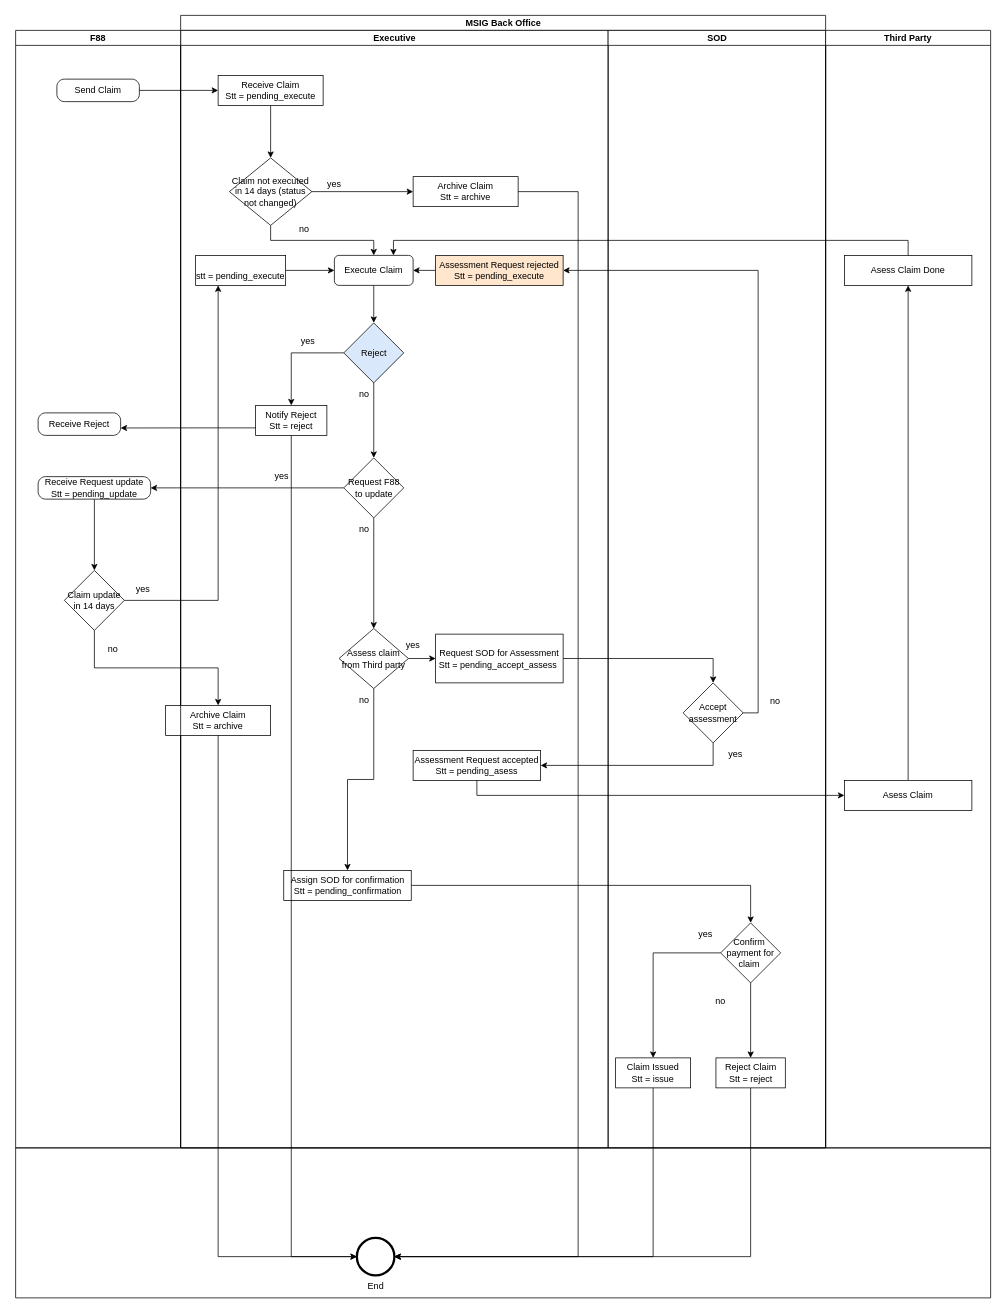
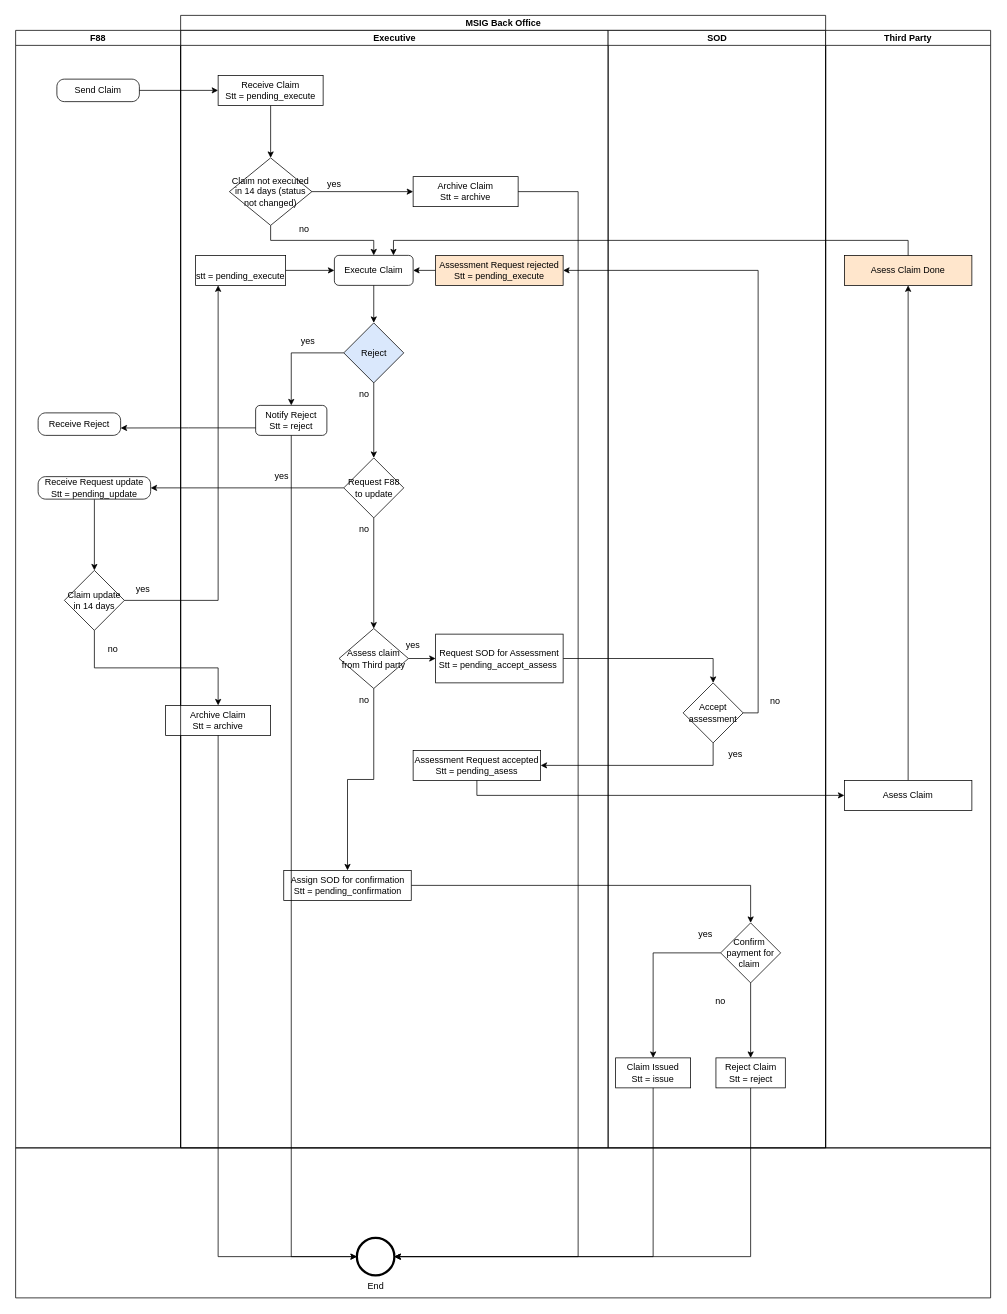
  <mxCell id="0" />
  <mxCell id="1" parent="0" />
  <mxCell id="2" value="MSIG Back Office" style="swimlane;html=1;childLayout=stackLayout;resizeParent=1;resizeParentMax=0;startSize=20;" vertex="1" parent="1"><mxGeometry x="240" y="20" width="860" height="1510" as="geometry"><mxRectangle x="240" y="60" width="70" height="30" as="alternateBounds" /></mxGeometry></mxCell>
  <mxCell id="3" style="edgeStyle=orthogonalEdgeStyle;rounded=0;orthogonalLoop=1;jettySize=auto;html=1;exitX=1;exitY=0.5;exitDx=0;exitDy=0;entryX=0.5;entryY=0;entryDx=0;entryDy=0;" edge="1" parent="2" source="22" target="42"><mxGeometry relative="1" as="geometry" /></mxCell>
  <mxCell id="4" style="edgeStyle=orthogonalEdgeStyle;rounded=0;orthogonalLoop=1;jettySize=auto;html=1;entryX=1;entryY=0.5;entryDx=0;entryDy=0;exitX=1;exitY=0.5;exitDx=0;exitDy=0;" edge="1" parent="2" source="42" target="25"><mxGeometry relative="1" as="geometry"><mxPoint x="750" y="680" as="sourcePoint" /><Array as="points"><mxPoint x="770" y="930" /><mxPoint x="770" y="340" /></Array></mxGeometry></mxCell>
  <mxCell id="5" style="edgeStyle=orthogonalEdgeStyle;rounded=0;orthogonalLoop=1;jettySize=auto;html=1;exitX=0.5;exitY=1;exitDx=0;exitDy=0;entryX=1;entryY=0.5;entryDx=0;entryDy=0;" edge="1" parent="2" source="42" target="26"><mxGeometry relative="1" as="geometry" /></mxCell>
  <mxCell id="6" style="edgeStyle=orthogonalEdgeStyle;rounded=0;orthogonalLoop=1;jettySize=auto;html=1;exitX=1;exitY=0.5;exitDx=0;exitDy=0;entryX=0.5;entryY=0;entryDx=0;entryDy=0;" edge="1" parent="2" source="28" target="45"><mxGeometry relative="1" as="geometry" /></mxCell>
  <mxCell id="7" value="Executive" style="swimlane;html=1;startSize=20;" vertex="1" parent="2"><mxGeometry y="20" width="570" height="1490" as="geometry" /></mxCell>
  <mxCell id="8" style="edgeStyle=orthogonalEdgeStyle;rounded=0;orthogonalLoop=1;jettySize=auto;html=1;exitX=1;exitY=0.5;exitDx=0;exitDy=0;entryX=0;entryY=0.5;entryDx=0;entryDy=0;" edge="1" parent="7" source="10" target="13"><mxGeometry relative="1" as="geometry" /></mxCell>
  <mxCell id="9" style="edgeStyle=orthogonalEdgeStyle;rounded=0;orthogonalLoop=1;jettySize=auto;html=1;exitX=0.5;exitY=1;exitDx=0;exitDy=0;entryX=0.5;entryY=0;entryDx=0;entryDy=0;" edge="1" parent="7" source="10" target="15"><mxGeometry relative="1" as="geometry" /></mxCell>
  <mxCell id="10" value="Claim not executed in 14 days (status not changed)" style="rhombus;whiteSpace=wrap;html=1;" vertex="1" parent="7"><mxGeometry x="65" y="170" width="110" height="90" as="geometry" /></mxCell>
  <mxCell id="11" style="edgeStyle=orthogonalEdgeStyle;rounded=0;orthogonalLoop=1;jettySize=auto;html=1;exitX=0.5;exitY=1;exitDx=0;exitDy=0;entryX=0.5;entryY=0;entryDx=0;entryDy=0;" edge="1" parent="7" source="12" target="10"><mxGeometry relative="1" as="geometry" /></mxCell>
  <mxCell id="12" value="Receive Claim&lt;br&gt;Stt = pending_execute" style="rounded=0;whiteSpace=wrap;html=1;" vertex="1" parent="7"><mxGeometry x="50" y="60" width="140" height="40" as="geometry" /></mxCell>
  <mxCell id="13" value="Archive Claim&lt;br&gt;Stt = archive" style="rounded=0;whiteSpace=wrap;html=1;" vertex="1" parent="7"><mxGeometry x="310" y="195" width="140" height="40" as="geometry" /></mxCell>
  <mxCell id="14" value="yes" style="text;html=1;strokeColor=none;fillColor=none;align=center;verticalAlign=middle;whiteSpace=wrap;rounded=0;" vertex="1" parent="7"><mxGeometry x="175" y="190" width="60" height="30" as="geometry" /></mxCell>
  <mxCell id="15" value="Execute Claim" style="whiteSpace=wrap;html=1;rounded=1;" vertex="1" parent="7"><mxGeometry x="205" y="300" width="105" height="40" as="geometry" /></mxCell>
  <mxCell id="16" value="no" style="text;html=1;strokeColor=none;fillColor=none;align=center;verticalAlign=middle;whiteSpace=wrap;rounded=0;" vertex="1" parent="7"><mxGeometry x="135" y="250" width="60" height="30" as="geometry" /></mxCell>
  <mxCell id="17" value="yes" style="text;html=1;strokeColor=none;fillColor=none;align=center;verticalAlign=middle;whiteSpace=wrap;rounded=0;" vertex="1" parent="7"><mxGeometry x="140" y="400" width="60" height="30" as="geometry" /></mxCell>
- <mxCell id="18" value="Notify Reject&lt;br&gt;Stt = reject" style="rounded=0;whiteSpace=wrap;html=1;" vertex="1" parent="7"><mxGeometry x="100" y="500" width="95" height="40" as="geometry" /></mxCell>
+ <mxCell id="18" value="Notify Reject&lt;br&gt;Stt = reject" style="whiteSpace=wrap;html=1;rounded=1;" vertex="1" parent="7"><mxGeometry x="100" y="500" width="95" height="40" as="geometry" /></mxCell>
  <mxCell id="19" style="edgeStyle=orthogonalEdgeStyle;rounded=0;orthogonalLoop=1;jettySize=auto;html=1;exitX=1;exitY=0.5;exitDx=0;exitDy=0;entryX=0;entryY=0.5;entryDx=0;entryDy=0;" edge="1" parent="7" source="21" target="22"><mxGeometry relative="1" as="geometry" /></mxCell>
  <mxCell id="20" style="edgeStyle=orthogonalEdgeStyle;rounded=0;orthogonalLoop=1;jettySize=auto;html=1;exitX=0.5;exitY=1;exitDx=0;exitDy=0;" edge="1" parent="7" source="21" target="28"><mxGeometry relative="1" as="geometry" /></mxCell>
  <mxCell id="21" value="Assess claim&lt;br&gt;from Third party" style="rhombus;whiteSpace=wrap;html=1;rounded=0;" vertex="1" parent="7"><mxGeometry x="211.25" y="797.5" width="92.5" height="80" as="geometry" /></mxCell>
  <mxCell id="22" value="Request SOD for Assessment&lt;br&gt;Stt = pending_accept_assess&amp;nbsp;" style="rounded=0;whiteSpace=wrap;html=1;" vertex="1" parent="7"><mxGeometry x="340" y="805" width="170" height="65" as="geometry" /></mxCell>
  <mxCell id="23" value="yes" style="text;html=1;strokeColor=none;fillColor=none;align=center;verticalAlign=middle;whiteSpace=wrap;rounded=0;" vertex="1" parent="7"><mxGeometry x="280" y="805" width="60" height="30" as="geometry" /></mxCell>
  <mxCell id="24" style="edgeStyle=orthogonalEdgeStyle;rounded=0;orthogonalLoop=1;jettySize=auto;html=1;exitX=0;exitY=0.5;exitDx=0;exitDy=0;entryX=1;entryY=0.5;entryDx=0;entryDy=0;" edge="1" parent="7" source="25" target="15"><mxGeometry relative="1" as="geometry" /></mxCell>
  <mxCell id="25" value="Assessment Request rejected&lt;br&gt;Stt = pending_execute" style="rounded=0;whiteSpace=wrap;html=1;fillColor=#ffe6cc;" vertex="1" parent="7"><mxGeometry x="340" y="300" width="170" height="40" as="geometry" /></mxCell>
  <mxCell id="26" value="Assessment Request accepted&lt;br&gt;Stt = pending_asess" style="rounded=0;whiteSpace=wrap;html=1;" vertex="1" parent="7"><mxGeometry x="310" y="960" width="170" height="40" as="geometry" /></mxCell>
  <mxCell id="27" value="no" style="text;html=1;strokeColor=none;fillColor=none;align=center;verticalAlign=middle;whiteSpace=wrap;rounded=0;" vertex="1" parent="7"><mxGeometry x="215" y="470" width="60" height="30" as="geometry" /></mxCell>
  <mxCell id="28" value="Assign SOD for confirmation&lt;br&gt;Stt = pending_confirmation" style="rounded=0;whiteSpace=wrap;html=1;" vertex="1" parent="7"><mxGeometry x="137.5" y="1120" width="170" height="40" as="geometry" /></mxCell>
  <mxCell id="29" value="no" style="text;html=1;strokeColor=none;fillColor=none;align=center;verticalAlign=middle;whiteSpace=wrap;rounded=0;" vertex="1" parent="7"><mxGeometry x="215" y="877.5" width="60" height="30" as="geometry" /></mxCell>
  <mxCell id="30" style="edgeStyle=orthogonalEdgeStyle;rounded=0;orthogonalLoop=1;jettySize=auto;html=1;exitX=0.5;exitY=1;exitDx=0;exitDy=0;entryX=0.5;entryY=0;entryDx=0;entryDy=0;" edge="1" parent="7" source="31" target="21"><mxGeometry relative="1" as="geometry" /></mxCell>
  <mxCell id="31" value="Request F88 to update" style="rhombus;whiteSpace=wrap;html=1;" vertex="1" parent="7"><mxGeometry x="217.5" y="570" width="80" height="80" as="geometry" /></mxCell>
  <mxCell id="32" value="no" style="text;html=1;strokeColor=none;fillColor=none;align=center;verticalAlign=middle;whiteSpace=wrap;rounded=0;" vertex="1" parent="7"><mxGeometry x="215" y="650" width="60" height="30" as="geometry" /></mxCell>
  <mxCell id="33" value="yes" style="text;html=1;strokeColor=none;fillColor=none;align=center;verticalAlign=middle;whiteSpace=wrap;rounded=0;" vertex="1" parent="7"><mxGeometry x="105" y="580" width="60" height="30" as="geometry" /></mxCell>
  <mxCell id="34" style="edgeStyle=orthogonalEdgeStyle;rounded=0;orthogonalLoop=1;jettySize=auto;html=1;exitX=1;exitY=0.5;exitDx=0;exitDy=0;entryX=0;entryY=0.5;entryDx=0;entryDy=0;" edge="1" parent="7" source="35" target="15"><mxGeometry relative="1" as="geometry" /></mxCell>
  <mxCell id="35" value="&amp;nbsp;&lt;br&gt;stt = pending_execute" style="rounded=0;whiteSpace=wrap;html=1;" vertex="1" parent="7"><mxGeometry x="20" y="300" width="120" height="40" as="geometry" /></mxCell>
  <mxCell id="36" value="Archive Claim&lt;br&gt;Stt = archive" style="rounded=0;whiteSpace=wrap;html=1;" vertex="1" parent="7"><mxGeometry x="-20" y="900" width="140" height="40" as="geometry" /></mxCell>
  <mxCell id="37" value="Reject" style="rhombus;whiteSpace=wrap;html=1;rounded=0;fillColor=#dae8fc;" vertex="1" parent="7"><mxGeometry x="217.5" y="390" width="80" height="80" as="geometry" /></mxCell>
  <mxCell id="38" value="" style="edgeStyle=orthogonalEdgeStyle;rounded=0;orthogonalLoop=1;jettySize=auto;html=1;" edge="1" parent="7" source="15" target="37"><mxGeometry relative="1" as="geometry" /></mxCell>
  <mxCell id="39" style="edgeStyle=orthogonalEdgeStyle;rounded=0;orthogonalLoop=1;jettySize=auto;html=1;exitX=0;exitY=0.5;exitDx=0;exitDy=0;entryX=0.5;entryY=0;entryDx=0;entryDy=0;" edge="1" parent="7" source="37" target="18"><mxGeometry relative="1" as="geometry" /></mxCell>
  <mxCell id="40" style="edgeStyle=orthogonalEdgeStyle;rounded=0;orthogonalLoop=1;jettySize=auto;html=1;exitX=0.5;exitY=1;exitDx=0;exitDy=0;entryX=0.5;entryY=0;entryDx=0;entryDy=0;" edge="1" parent="7" source="37" target="31"><mxGeometry relative="1" as="geometry" /></mxCell>
  <mxCell id="41" value="SOD" style="swimlane;html=1;startSize=20;" vertex="1" parent="2"><mxGeometry x="570" y="20" width="290" height="1490" as="geometry"><mxRectangle x="240" y="20" width="40" height="460" as="alternateBounds" /></mxGeometry></mxCell>
  <mxCell id="42" value="Accept assessment" style="rhombus;whiteSpace=wrap;html=1;" vertex="1" parent="41"><mxGeometry x="100" y="870" width="80" height="80" as="geometry" /></mxCell>
  <mxCell id="43" value="yes" style="text;html=1;strokeColor=none;fillColor=none;align=center;verticalAlign=middle;whiteSpace=wrap;rounded=0;" vertex="1" parent="41"><mxGeometry x="140" y="950" width="60" height="30" as="geometry" /></mxCell>
  <mxCell id="44" value="no" style="text;html=1;strokeColor=none;fillColor=none;align=center;verticalAlign=middle;whiteSpace=wrap;rounded=0;" vertex="1" parent="41"><mxGeometry x="192.5" y="880" width="60" height="30" as="geometry" /></mxCell>
  <mxCell id="45" value="Confirm&amp;nbsp;&lt;br&gt;payment for claim&amp;nbsp;" style="rhombus;whiteSpace=wrap;html=1;" vertex="1" parent="41"><mxGeometry x="150" y="1190" width="80" height="80" as="geometry" /></mxCell>
  <mxCell id="46" value="no" style="text;html=1;strokeColor=none;fillColor=none;align=center;verticalAlign=middle;whiteSpace=wrap;rounded=0;" vertex="1" parent="41"><mxGeometry x="120" y="1280" width="60" height="30" as="geometry" /></mxCell>
  <mxCell id="47" value="yes" style="text;html=1;strokeColor=none;fillColor=none;align=center;verticalAlign=middle;whiteSpace=wrap;rounded=0;" vertex="1" parent="41"><mxGeometry x="100" y="1190" width="60" height="30" as="geometry" /></mxCell>
  <mxCell id="48" value="Reject Claim&lt;br&gt;Stt = reject" style="rounded=0;whiteSpace=wrap;html=1;" vertex="1" parent="41"><mxGeometry x="143.75" y="1370" width="92.5" height="40" as="geometry" /></mxCell>
  <mxCell id="49" style="edgeStyle=orthogonalEdgeStyle;rounded=0;orthogonalLoop=1;jettySize=auto;html=1;exitX=0.5;exitY=1;exitDx=0;exitDy=0;entryX=0.5;entryY=0;entryDx=0;entryDy=0;" edge="1" parent="41" source="45" target="48"><mxGeometry relative="1" as="geometry" /></mxCell>
  <mxCell id="50" value="Claim Issued&lt;br&gt;Stt = issue" style="rounded=0;whiteSpace=wrap;html=1;" vertex="1" parent="41"><mxGeometry x="10" y="1370" width="100" height="40" as="geometry" /></mxCell>
  <mxCell id="51" style="edgeStyle=orthogonalEdgeStyle;rounded=0;orthogonalLoop=1;jettySize=auto;html=1;exitX=0;exitY=0.5;exitDx=0;exitDy=0;entryX=0.5;entryY=0;entryDx=0;entryDy=0;" edge="1" parent="41" source="45" target="50"><mxGeometry relative="1" as="geometry" /></mxCell>
  <mxCell id="52" value="Third Party" style="swimlane;startSize=20;" vertex="1" parent="1"><mxGeometry x="1100" y="40" width="220" height="1490" as="geometry" /></mxCell>
  <mxCell id="53" style="edgeStyle=orthogonalEdgeStyle;rounded=0;orthogonalLoop=1;jettySize=auto;html=1;exitX=0.5;exitY=0;exitDx=0;exitDy=0;entryX=0.5;entryY=1;entryDx=0;entryDy=0;" edge="1" parent="52" source="54" target="55"><mxGeometry relative="1" as="geometry" /></mxCell>
  <mxCell id="54" value="Asess Claim" style="rounded=0;whiteSpace=wrap;html=1;" vertex="1" parent="52"><mxGeometry x="25" y="1000" width="170" height="40" as="geometry" /></mxCell>
- <mxCell id="55" value="Asess Claim Done" style="rounded=0;whiteSpace=wrap;html=1;" vertex="1" parent="52"><mxGeometry x="25" y="300" width="170" height="40" as="geometry" /></mxCell>
+ <mxCell id="55" value="Asess Claim Done" style="rounded=0;whiteSpace=wrap;html=1;fillColor=#ffe6cc;" vertex="1" parent="52"><mxGeometry x="25" y="300" width="170" height="40" as="geometry" /></mxCell>
  <mxCell id="56" value="F88" style="swimlane;startSize=20;" vertex="1" parent="1"><mxGeometry x="20" y="40" width="220" height="1490" as="geometry" /></mxCell>
  <mxCell id="57" value="Send Claim" style="points=[[0.25,0,0],[0.5,0,0],[0.75,0,0],[1,0.25,0],[1,0.5,0],[1,0.75,0],[0.75,1,0],[0.5,1,0],[0.25,1,0],[0,0.75,0],[0,0.5,0],[0,0.25,0]];shape=mxgraph.bpmn.task;whiteSpace=wrap;rectStyle=rounded;size=10;taskMarker=abstract;" vertex="1" parent="56"><mxGeometry x="55" y="65" width="110" height="30" as="geometry" /></mxCell>
  <mxCell id="58" value="Receive Reject" style="points=[[0.25,0,0],[0.5,0,0],[0.75,0,0],[1,0.25,0],[1,0.5,0],[1,0.75,0],[0.75,1,0],[0.5,1,0],[0.25,1,0],[0,0.75,0],[0,0.5,0],[0,0.25,0]];shape=mxgraph.bpmn.task;whiteSpace=wrap;rectStyle=rounded;size=10;taskMarker=abstract;" vertex="1" parent="56"><mxGeometry x="30" y="510" width="110" height="30" as="geometry" /></mxCell>
  <mxCell id="59" style="edgeStyle=orthogonalEdgeStyle;rounded=0;orthogonalLoop=1;jettySize=auto;html=1;exitX=0.5;exitY=1;exitDx=0;exitDy=0;exitPerimeter=0;" edge="1" parent="56" source="60" target="61"><mxGeometry relative="1" as="geometry" /></mxCell>
  <mxCell id="60" value="Receive Request update&#10;Stt = pending_update" style="points=[[0.25,0,0],[0.5,0,0],[0.75,0,0],[1,0.25,0],[1,0.5,0],[1,0.75,0],[0.75,1,0],[0.5,1,0],[0.25,1,0],[0,0.75,0],[0,0.5,0],[0,0.25,0]];shape=mxgraph.bpmn.task;whiteSpace=wrap;rectStyle=rounded;size=10;taskMarker=abstract;" vertex="1" parent="56"><mxGeometry x="30" y="595" width="150" height="30" as="geometry" /></mxCell>
  <mxCell id="61" value="Claim update in 14 days" style="rhombus;whiteSpace=wrap;html=1;" vertex="1" parent="56"><mxGeometry x="65" y="720" width="80" height="80" as="geometry" /></mxCell>
  <mxCell id="62" value="no" style="text;html=1;strokeColor=none;fillColor=none;align=center;verticalAlign=middle;whiteSpace=wrap;rounded=0;" vertex="1" parent="56"><mxGeometry x="100" y="810" width="60" height="30" as="geometry" /></mxCell>
  <mxCell id="63" value="yes" style="text;html=1;strokeColor=none;fillColor=none;align=center;verticalAlign=middle;whiteSpace=wrap;rounded=0;" vertex="1" parent="56"><mxGeometry x="140" y="730" width="60" height="30" as="geometry" /></mxCell>
  <mxCell id="64" style="edgeStyle=orthogonalEdgeStyle;rounded=0;orthogonalLoop=1;jettySize=auto;html=1;exitX=1;exitY=0.5;exitDx=0;exitDy=0;exitPerimeter=0;" edge="1" parent="1" source="57" target="12"><mxGeometry relative="1" as="geometry" /></mxCell>
  <mxCell id="65" style="edgeStyle=orthogonalEdgeStyle;rounded=0;orthogonalLoop=1;jettySize=auto;html=1;exitX=0;exitY=0.75;exitDx=0;exitDy=0;" edge="1" parent="1" source="18"><mxGeometry relative="1" as="geometry"><mxPoint x="160" y="570.143" as="targetPoint" /></mxGeometry></mxCell>
  <mxCell id="66" value="" style="swimlane;startSize=0;" vertex="1" parent="1"><mxGeometry x="20" y="1530" width="1300" height="200" as="geometry" /></mxCell>
  <mxCell id="67" value="End" style="points=[[0.145,0.145,0],[0.5,0,0],[0.855,0.145,0],[1,0.5,0],[0.855,0.855,0],[0.5,1,0],[0.145,0.855,0],[0,0.5,0]];shape=mxgraph.bpmn.event;html=1;verticalLabelPosition=bottom;labelBackgroundColor=#ffffff;verticalAlign=top;align=center;perimeter=ellipsePerimeter;outlineConnect=0;aspect=fixed;outline=end;symbol=terminate2;" vertex="1" parent="66"><mxGeometry x="455" y="120" width="50" height="50" as="geometry" /></mxCell>
  <mxCell id="68" style="edgeStyle=orthogonalEdgeStyle;rounded=0;orthogonalLoop=1;jettySize=auto;html=1;exitX=1;exitY=0.5;exitDx=0;exitDy=0;entryX=1;entryY=0.5;entryDx=0;entryDy=0;entryPerimeter=0;" edge="1" parent="1" source="13" target="67"><mxGeometry relative="1" as="geometry"><Array as="points"><mxPoint x="770" y="255" /><mxPoint x="770" y="1675" /></Array></mxGeometry></mxCell>
  <mxCell id="69" style="edgeStyle=orthogonalEdgeStyle;rounded=0;orthogonalLoop=1;jettySize=auto;html=1;exitX=0.5;exitY=1;exitDx=0;exitDy=0;entryX=0;entryY=0.5;entryDx=0;entryDy=0;entryPerimeter=0;" edge="1" parent="1" source="18" target="67"><mxGeometry relative="1" as="geometry" /></mxCell>
  <mxCell id="70" style="edgeStyle=orthogonalEdgeStyle;rounded=0;orthogonalLoop=1;jettySize=auto;html=1;exitX=0.5;exitY=1;exitDx=0;exitDy=0;entryX=1;entryY=0.5;entryDx=0;entryDy=0;entryPerimeter=0;" edge="1" parent="1" source="48" target="67"><mxGeometry relative="1" as="geometry" /></mxCell>
  <mxCell id="71" style="edgeStyle=orthogonalEdgeStyle;rounded=0;orthogonalLoop=1;jettySize=auto;html=1;exitX=0.5;exitY=1;exitDx=0;exitDy=0;entryX=1;entryY=0.5;entryDx=0;entryDy=0;entryPerimeter=0;" edge="1" parent="1" source="50" target="67"><mxGeometry relative="1" as="geometry"><Array as="points"><mxPoint x="870" y="1675" /></Array></mxGeometry></mxCell>
  <mxCell id="72" style="edgeStyle=orthogonalEdgeStyle;rounded=0;orthogonalLoop=1;jettySize=auto;html=1;exitX=0.5;exitY=1;exitDx=0;exitDy=0;entryX=0;entryY=0.5;entryDx=0;entryDy=0;" edge="1" parent="1" source="26" target="54"><mxGeometry relative="1" as="geometry" /></mxCell>
  <mxCell id="73" style="edgeStyle=orthogonalEdgeStyle;rounded=0;orthogonalLoop=1;jettySize=auto;html=1;exitX=0.5;exitY=0;exitDx=0;exitDy=0;entryX=0.75;entryY=0;entryDx=0;entryDy=0;" edge="1" parent="1" source="55" target="15"><mxGeometry relative="1" as="geometry" /></mxCell>
  <mxCell id="74" style="edgeStyle=orthogonalEdgeStyle;rounded=0;orthogonalLoop=1;jettySize=auto;html=1;exitX=0;exitY=0.5;exitDx=0;exitDy=0;entryX=1;entryY=0.5;entryDx=0;entryDy=0;entryPerimeter=0;" edge="1" parent="1" source="31" target="60"><mxGeometry relative="1" as="geometry" /></mxCell>
  <mxCell id="75" style="edgeStyle=orthogonalEdgeStyle;rounded=0;orthogonalLoop=1;jettySize=auto;html=1;exitX=0.5;exitY=1;exitDx=0;exitDy=0;entryX=0;entryY=0.5;entryDx=0;entryDy=0;entryPerimeter=0;" edge="1" parent="1" source="36" target="67"><mxGeometry relative="1" as="geometry" /></mxCell>
  <mxCell id="76" style="edgeStyle=orthogonalEdgeStyle;rounded=0;orthogonalLoop=1;jettySize=auto;html=1;exitX=1;exitY=0.5;exitDx=0;exitDy=0;entryX=0.25;entryY=1;entryDx=0;entryDy=0;" edge="1" parent="1" source="61" target="35"><mxGeometry relative="1" as="geometry"><Array as="points"><mxPoint x="290" y="800" /></Array></mxGeometry></mxCell>
  <mxCell id="77" style="edgeStyle=orthogonalEdgeStyle;rounded=0;orthogonalLoop=1;jettySize=auto;html=1;exitX=0.5;exitY=1;exitDx=0;exitDy=0;entryX=0.5;entryY=0;entryDx=0;entryDy=0;" edge="1" parent="1" source="61" target="36"><mxGeometry relative="1" as="geometry" /></mxCell>
